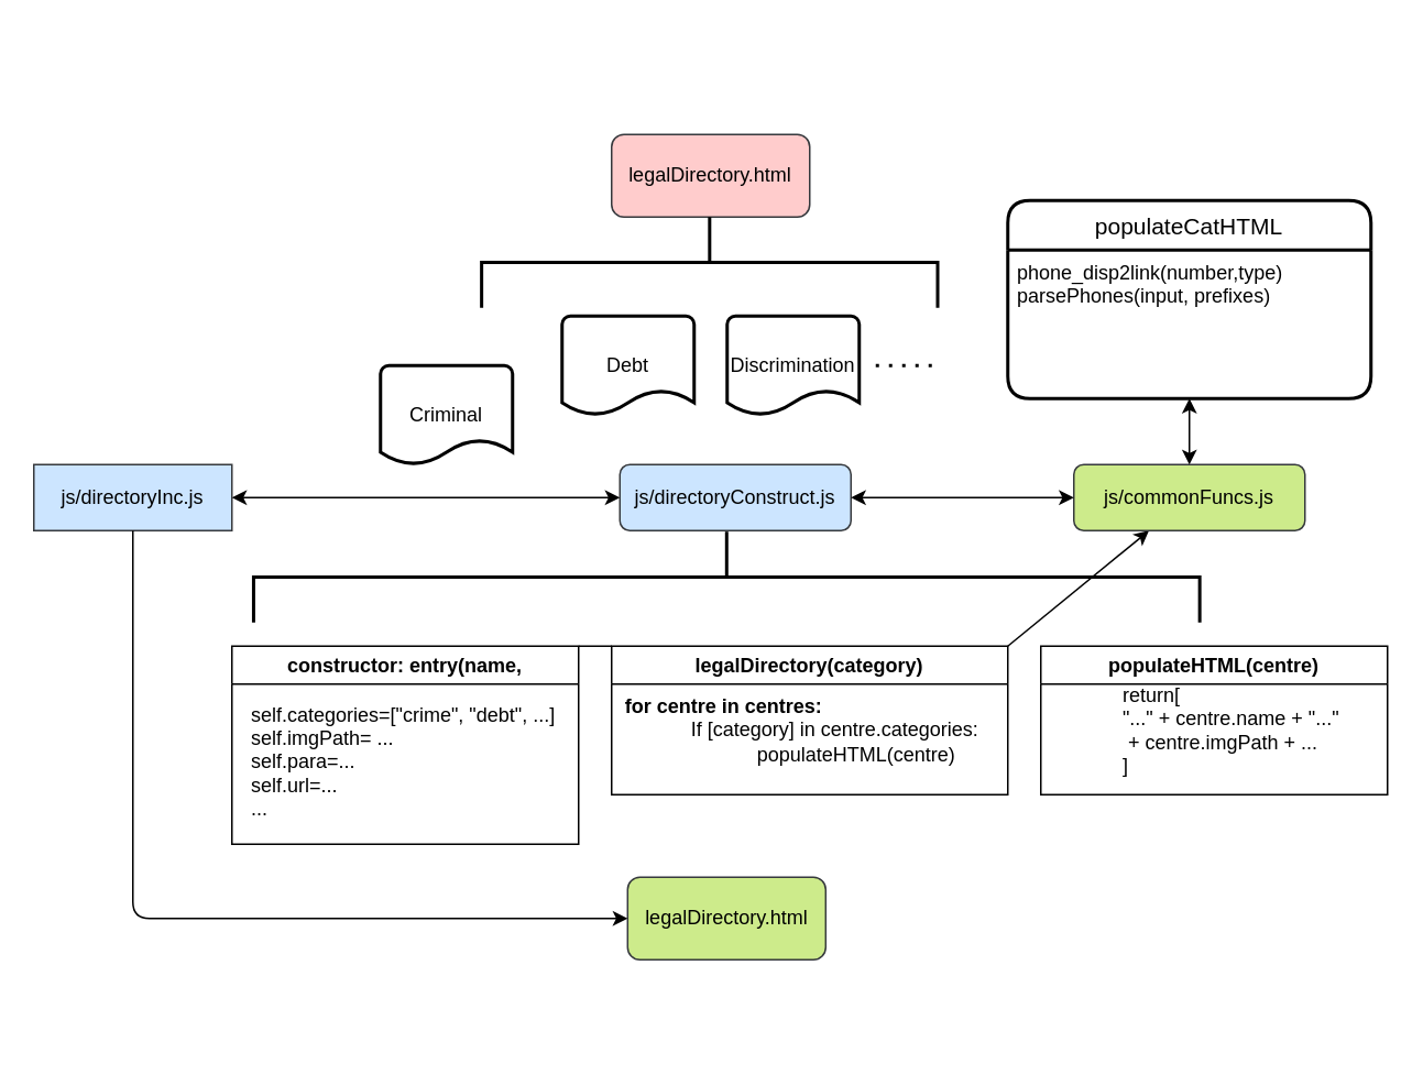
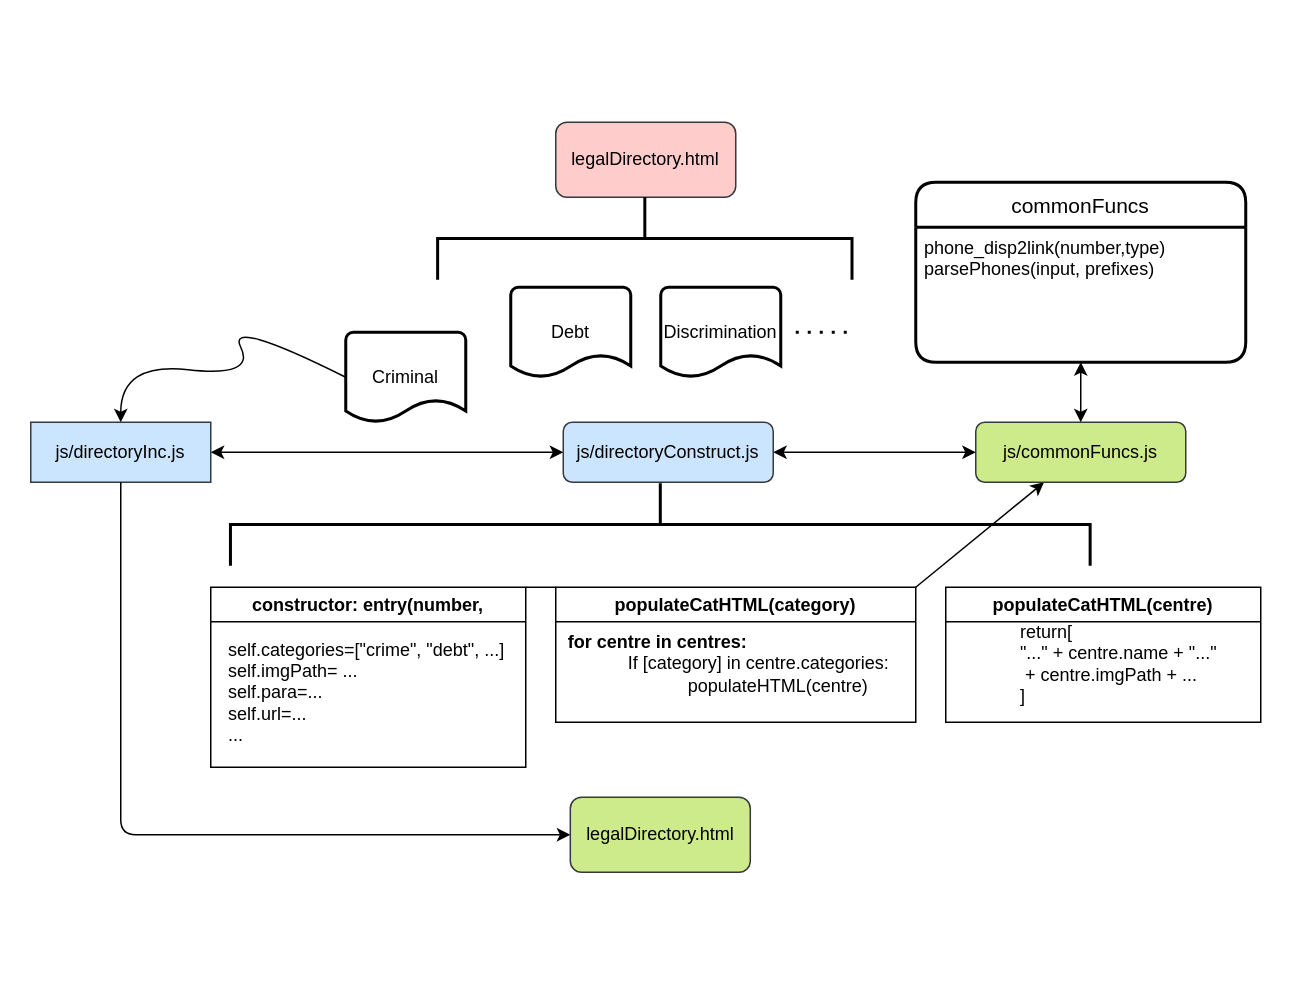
  <mxCell id="0" />
  <mxCell id="1" parent="0" />
  <mxCell id="2" value="legalDirectory.html" style="rounded=1;whiteSpace=wrap;html=1;fillColor=#ffcccc;strokeColor=#36393d;" vertex="1" parent="1"><mxGeometry x="370" y="81" width="120" height="50" as="geometry" /></mxCell>
  <mxCell id="3" value="" style="strokeWidth=2;html=1;shape=mxgraph.flowchart.annotation_2;align=left;labelPosition=right;pointerEvents=1;rotation=90;" vertex="1" parent="1"><mxGeometry x="401.88" y="20.38" width="55" height="276.25" as="geometry" /></mxCell>
  <mxCell id="4" value="Criminal" style="strokeWidth=2;html=1;shape=mxgraph.flowchart.document2;whiteSpace=wrap;size=0.25;" vertex="1" parent="1"><mxGeometry x="230" y="221" width="80" height="60" as="geometry" /></mxCell>
  <mxCell id="5" value="Debt" style="strokeWidth=2;html=1;shape=mxgraph.flowchart.document2;whiteSpace=wrap;size=0.25;" vertex="1" parent="1"><mxGeometry x="340" y="191" width="80" height="60" as="geometry" /></mxCell>
  <mxCell id="6" value="Discrimination" style="strokeWidth=2;html=1;shape=mxgraph.flowchart.document2;whiteSpace=wrap;size=0.25;" vertex="1" parent="1"><mxGeometry x="440" y="191" width="80" height="60" as="geometry" /></mxCell>
  <mxCell id="7" value="" style="endArrow=none;dashed=1;html=1;dashPattern=1 3;strokeWidth=2;" edge="1" parent="1"><mxGeometry width="50" height="50" relative="1" as="geometry"><mxPoint x="530" y="221" as="sourcePoint" /><mxPoint x="570" y="221" as="targetPoint" /></mxGeometry></mxCell>
- <mxCell id="8" value="populateHTML(centre)" style="swimlane;" vertex="1" parent="1"><mxGeometry x="630" y="391" width="210" height="90" as="geometry" /></mxCell>
+ <mxCell id="8" value="populateCatHTML(centre)" style="swimlane;" vertex="1" parent="1"><mxGeometry x="630" y="391" width="210" height="90" as="geometry" /></mxCell>
  <mxCell id="9" value="&lt;blockquote style=&quot;margin: 0 0 0 40px ; border: none ; padding: 0px&quot;&gt;&lt;div style=&quot;text-align: left&quot;&gt;return[&lt;/div&gt;&lt;div style=&quot;text-align: left&quot;&gt;&quot;...&quot; + centre.name + &quot;...&quot;&lt;/div&gt;&lt;div style=&quot;text-align: left&quot;&gt;&amp;nbsp;+ centre.imgPath + ...&lt;/div&gt;&lt;div style=&quot;text-align: left&quot;&gt;]&lt;/div&gt;&lt;/blockquote&gt;" style="text;html=1;align=center;verticalAlign=middle;resizable=0;points=[];autosize=1;" vertex="1" parent="8"><mxGeometry y="20.63" width="190" height="60" as="geometry" /></mxCell>
  <mxCell id="10" value="legalDirectory.html" style="rounded=1;whiteSpace=wrap;html=1;fillColor=#cdeb8b;strokeColor=#36393d;" vertex="1" parent="1"><mxGeometry x="379.7" y="531" width="120" height="50" as="geometry" /></mxCell>
- <mxCell id="11" value="constructor: entry(name," style="swimlane;" vertex="1" parent="1"><mxGeometry x="140" y="391" width="210" height="120" as="geometry" /></mxCell>
+ <mxCell id="11" value="constructor: entry(number," style="swimlane;" vertex="1" parent="1"><mxGeometry x="140" y="391" width="210" height="120" as="geometry" /></mxCell>
  <mxCell id="12" value="&lt;div&gt;&lt;blockquote style=&quot;margin: 0 0 0 40px ; border: none ; padding: 0px&quot;&gt;&lt;div&gt;self.categories=[&quot;crime&quot;, &quot;debt&quot;, ...]&lt;/div&gt;&lt;div&gt;self.imgPath= ...&lt;/div&gt;&lt;div&gt;self.para=...&lt;/div&gt;&lt;div&gt;self.url=...&lt;/div&gt;&lt;div&gt;...&lt;/div&gt;&lt;/blockquote&gt;&lt;/div&gt;" style="text;html=1;align=left;verticalAlign=middle;resizable=0;points=[];autosize=1;" vertex="1" parent="11"><mxGeometry x="-30" y="30" width="240" height="80" as="geometry" /></mxCell>
- <mxCell id="13" value="legalDirectory(category)" style="swimlane;" vertex="1" parent="1"><mxGeometry x="370" y="391" width="240" height="90" as="geometry" /></mxCell>
+ <mxCell id="13" value="populateCatHTML(category)" style="swimlane;" vertex="1" parent="1"><mxGeometry x="370" y="391" width="240" height="90" as="geometry" /></mxCell>
  <mxCell id="14" value="&lt;div style=&quot;text-align: left&quot;&gt;&lt;span style=&quot;font-weight: 700 ; text-align: center&quot;&gt;for centre in centres:&lt;/span&gt;&lt;span&gt;&lt;br&gt;&lt;/span&gt;&lt;/div&gt;&lt;blockquote style=&quot;margin: 0 0 0 40px ; border: none ; padding: 0px&quot;&gt;&lt;div style=&quot;text-align: left&quot;&gt;&lt;span&gt;If [category] in centre.categories:&lt;/span&gt;&lt;/div&gt;&lt;blockquote style=&quot;margin: 0 0 0 40px ; border: none ; padding: 0px&quot;&gt;&lt;div style=&quot;text-align: left&quot;&gt;&lt;span&gt;populateHTML(centre)&lt;/span&gt;&lt;/div&gt;&lt;/blockquote&gt;&lt;/blockquote&gt;" style="text;html=1;align=center;verticalAlign=middle;resizable=0;points=[];autosize=1;" vertex="1" parent="13"><mxGeometry y="25.63" width="230" height="50" as="geometry" /></mxCell>
  <mxCell id="15" value="js/directoryConstruct.js" style="rounded=1;whiteSpace=wrap;html=1;fillColor=#cce5ff;strokeColor=#36393d;" vertex="1" parent="1"><mxGeometry x="375" y="281" width="140" height="40" as="geometry" /></mxCell>
  <mxCell id="16" value="" style="endArrow=classic;html=1;exitX=1;exitY=0;exitDx=0;exitDy=0;" edge="1" parent="1" source="13" target="20"><mxGeometry width="50" height="50" relative="1" as="geometry"><mxPoint x="440" y="631" as="sourcePoint" /><mxPoint x="490" y="581" as="targetPoint" /></mxGeometry></mxCell>
  <mxCell id="17" value="js/directoryInc.js" style="whiteSpace=wrap;html=1;fillColor=#cce5ff;strokeColor=#36393d;rounded=0;" vertex="1" parent="1"><mxGeometry x="20" y="281" width="120" height="40" as="geometry" /></mxCell>
  <mxCell id="18" value="" style="strokeWidth=2;html=1;shape=mxgraph.flowchart.annotation_2;align=left;labelPosition=right;pointerEvents=1;rotation=90;" vertex="1" parent="1"><mxGeometry x="412.2" y="62.57" width="55" height="573.13" as="geometry" /></mxCell>
  <mxCell id="19" value="" style="endArrow=none;html=1;entryX=0;entryY=0;entryDx=0;entryDy=0;exitX=1;exitY=0;exitDx=0;exitDy=0;" edge="1" parent="1" source="11" target="13"><mxGeometry width="50" height="50" relative="1" as="geometry"><mxPoint x="260" y="391" as="sourcePoint" /><mxPoint x="280" y="421" as="targetPoint" /></mxGeometry></mxCell>
  <mxCell id="20" value="js/commonFuncs.js" style="rounded=1;whiteSpace=wrap;html=1;fillColor=#cdeb8b;strokeColor=#36393d;" vertex="1" parent="1"><mxGeometry x="650" y="281" width="140" height="40" as="geometry" /></mxCell>
- <mxCell id="21" value="populateCatHTML" style="swimlane;childLayout=stackLayout;horizontal=1;startSize=30;horizontalStack=0;rounded=1;fontSize=14;fontStyle=0;strokeWidth=2;resizeParent=0;resizeLast=1;shadow=0;dashed=0;align=center;" vertex="1" parent="1"><mxGeometry x="610" y="121" width="220" height="120" as="geometry" /></mxCell>
+ <mxCell id="21" value="commonFuncs" style="swimlane;childLayout=stackLayout;horizontal=1;startSize=30;horizontalStack=0;rounded=1;fontSize=14;fontStyle=0;strokeWidth=2;resizeParent=0;resizeLast=1;shadow=0;dashed=0;align=center;" vertex="1" parent="1"><mxGeometry x="610" y="121" width="220" height="120" as="geometry" /></mxCell>
  <mxCell id="22" value="phone_disp2link(number,type)&#10;parsePhones(input, prefixes)" style="align=left;strokeColor=none;fillColor=none;spacingLeft=4;fontSize=12;verticalAlign=top;resizable=0;rotatable=0;part=1;" vertex="1" parent="21"><mxGeometry y="30" width="220" height="90" as="geometry" /></mxCell>
  <mxCell id="23" value="" style="endArrow=classic;startArrow=classic;html=1;entryX=0.5;entryY=1;entryDx=0;entryDy=0;exitX=0.5;exitY=0;exitDx=0;exitDy=0;" edge="1" parent="1" source="20" target="22"><mxGeometry width="50" height="50" relative="1" as="geometry"><mxPoint x="390" y="501" as="sourcePoint" /><mxPoint x="440" y="451" as="targetPoint" /></mxGeometry></mxCell>
  <mxCell id="24" value="" style="endArrow=classic;startArrow=classic;html=1;entryX=0;entryY=0.5;entryDx=0;entryDy=0;exitX=1;exitY=0.5;exitDx=0;exitDy=0;" edge="1" parent="1" source="15" target="20"><mxGeometry width="50" height="50" relative="1" as="geometry"><mxPoint x="550" y="311" as="sourcePoint" /><mxPoint x="600" y="261" as="targetPoint" /></mxGeometry></mxCell>
+ <mxCell id="25" value="" style="curved=1;endArrow=classic;html=1;exitX=0;exitY=0.5;exitDx=0;exitDy=0;exitPerimeter=0;entryX=0.5;entryY=0;entryDx=0;entryDy=0;" edge="1" parent="1" source="4" target="17"><mxGeometry width="50" height="50" relative="1" as="geometry"><mxPoint x="120" y="241" as="sourcePoint" /><mxPoint x="170" y="191" as="targetPoint" /><Array as="points"><mxPoint x="150" y="211" /><mxPoint x="170" y="251" /><mxPoint x="80" y="241" /></Array></mxGeometry></mxCell>
  <mxCell id="26" value="" style="endArrow=classic;startArrow=classic;html=1;entryX=0;entryY=0.5;entryDx=0;entryDy=0;exitX=1;exitY=0.5;exitDx=0;exitDy=0;" edge="1" parent="1" source="17" target="15"><mxGeometry width="50" height="50" relative="1" as="geometry"><mxPoint x="390" y="501" as="sourcePoint" /><mxPoint x="440" y="451" as="targetPoint" /></mxGeometry></mxCell>
  <mxCell id="27" value="" style="endArrow=classic;html=1;entryX=0;entryY=0.5;entryDx=0;entryDy=0;exitX=0.5;exitY=1;exitDx=0;exitDy=0;" edge="1" parent="1" source="17" target="10"><mxGeometry width="50" height="50" relative="1" as="geometry"><mxPoint x="390" y="501" as="sourcePoint" /><mxPoint x="440" y="451" as="targetPoint" /><Array as="points"><mxPoint x="80" y="491" /><mxPoint x="80" y="556" /></Array></mxGeometry></mxCell>
